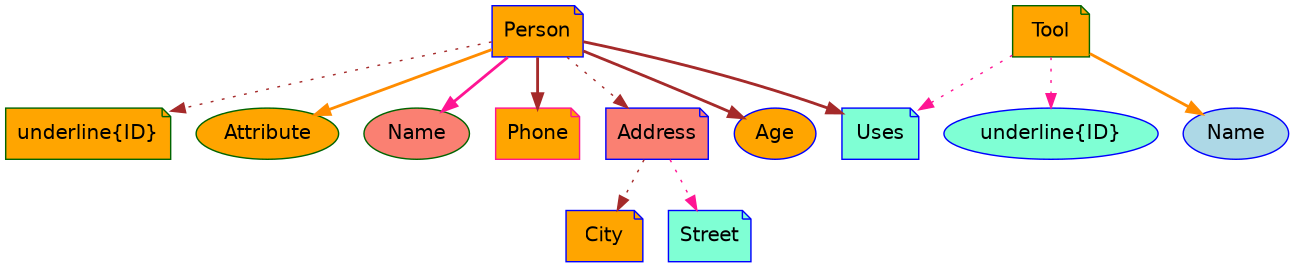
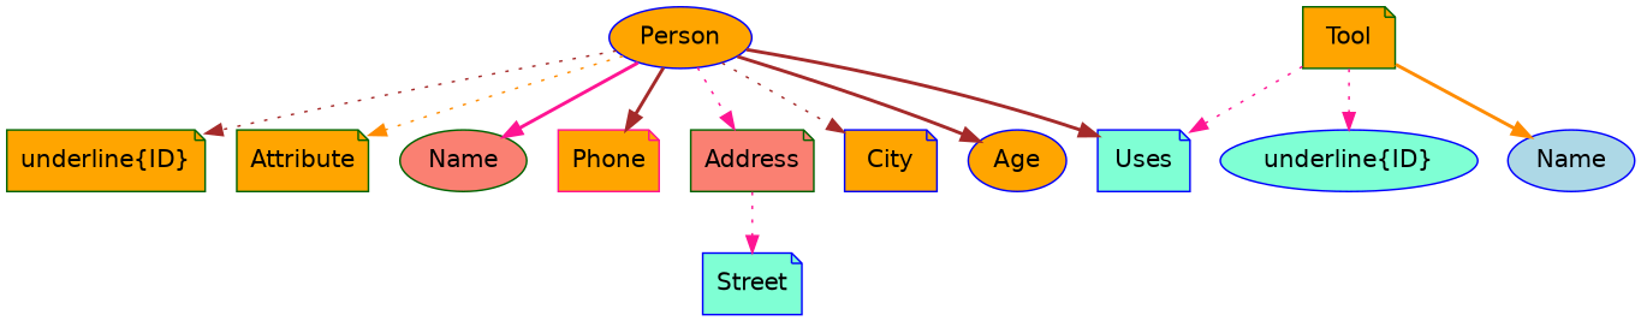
  digraph {
    fontname="DejaVu Sans"
    node [color=blue fillcolor=orange fontname="DejaVu Sans" shape=note style="attribute,filled"]
    edge [color=brown fontname="DejaVu Sans" style=dotted]
-   Person [style="entity,filled"]
+   Person [shape=ellipse style="entity,filled"]
    n2 [color=darkgreen label="\underline{ID}"]
-   Attribute [color=darkgreen shape=ellipse]
+   Attribute [color=darkgreen]
    Name [color=darkgreen fillcolor=salmon shape=ellipse]
    Phone [color=deeppink style="multi attribute,filled"]
-   Address [fillcolor=salmon]
+   Address [color=darkgreen fillcolor=salmon]
    City
    Age [shape=ellipse style="derived attribute,filled"]
    Uses [fillcolor=aquamarine style="relationship,filled"]
    Street [fillcolor=aquamarine]
    Tool [color=darkgreen style="entity,filled"]
    n12 [fillcolor=aquamarine label="\underline{ID}" shape=ellipse]
    n13 [fillcolor=lightblue label=Name shape=ellipse]
    Person -> n2
-   Person -> Attribute [color=darkorange style=bold]
+   Person -> Attribute [color=darkorange]
    Person -> Name [color=deeppink style=bold]
    Person -> Phone [style=bold]
-   Person -> Address
-   Address -> City
+   Person -> Address [color=deeppink]
+   Person -> City
    Person -> Age [style=bold]
    Person -> Uses [style=bold]
    Address -> Street [color=deeppink]
    Tool -> Uses [color=deeppink]
    Tool -> n12 [color=deeppink]
    Tool -> n13 [color=darkorange style=bold]
  }
